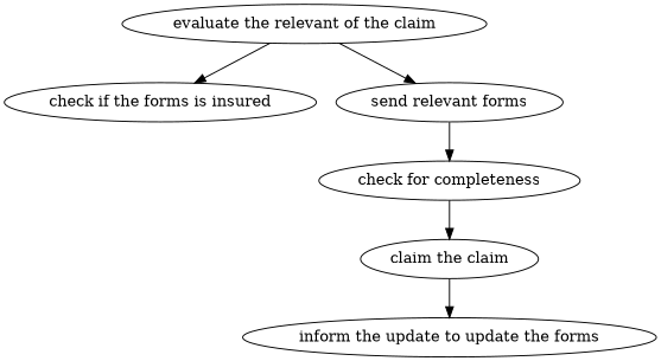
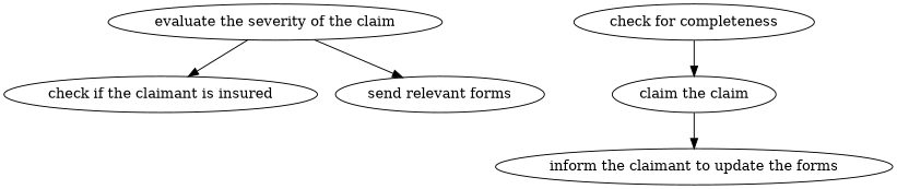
  strict digraph {
    edge [attrs="{'type': 'flow', 'label': 'flow'}"]
-   "check if the claimant is insured" [attrs="{'type': 'Activity', 'label': 'check if the claimant is insured'}" label="check if the forms is insured"]
-   "evaluate the severity of the claim" [attrs="{'type': 'Activity', 'label': 'evaluate the severity of the claim'}" label="evaluate the relevant of the claim"]
+   "check if the claimant is insured" [attrs="{'type': 'Activity', 'label': 'check if the claimant is insured'}"]
+   "evaluate the severity of the claim" [attrs="{'type': 'Activity', 'label': 'evaluate the severity of the claim'}"]
    "send relevant forms" [attrs="{'type': 'Activity', 'label': 'send relevant forms'}"]
    "check for completeness" [attrs="{'type': 'Activity', 'label': 'check for completeness'}"]
    n5 [attrs="{'type': 'Activity', 'label': 'register the claim'}" label="claim the claim"]
-   "inform the claimant to update the forms" [attrs="{'type': 'Activity', 'label': 'inform the claimant to update the forms'}" label="inform the update to update the forms"]
+   "inform the claimant to update the forms" [attrs="{'type': 'Activity', 'label': 'inform the claimant to update the forms'}"]
    "evaluate the severity of the claim" -> "check if the claimant is insured"
    "evaluate the severity of the claim" -> "send relevant forms"
-   "send relevant forms" -> "check for completeness"
    "check for completeness" -> n5
    n5 -> "inform the claimant to update the forms"
  }
